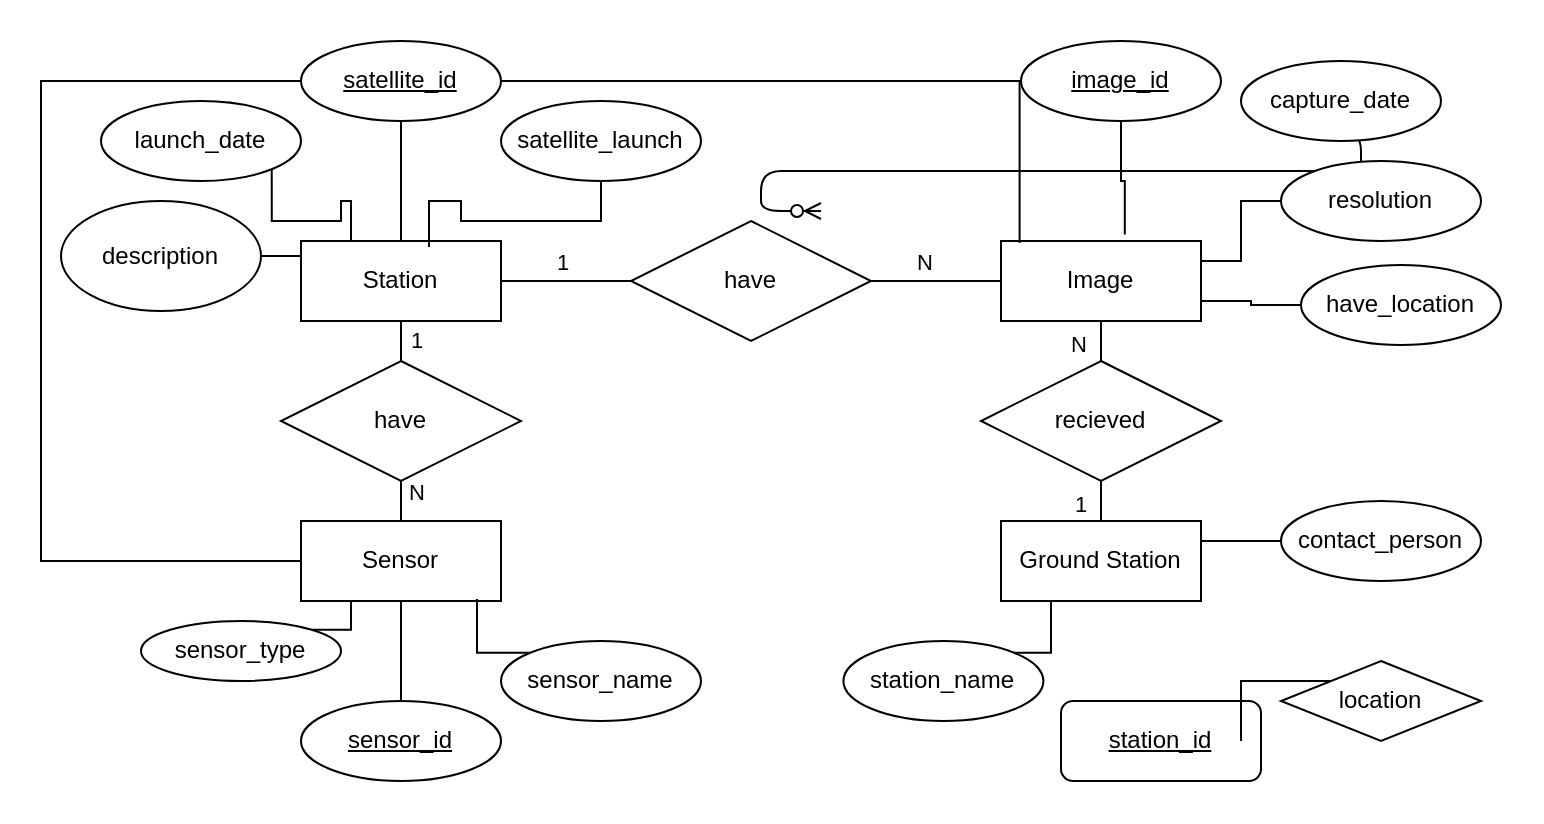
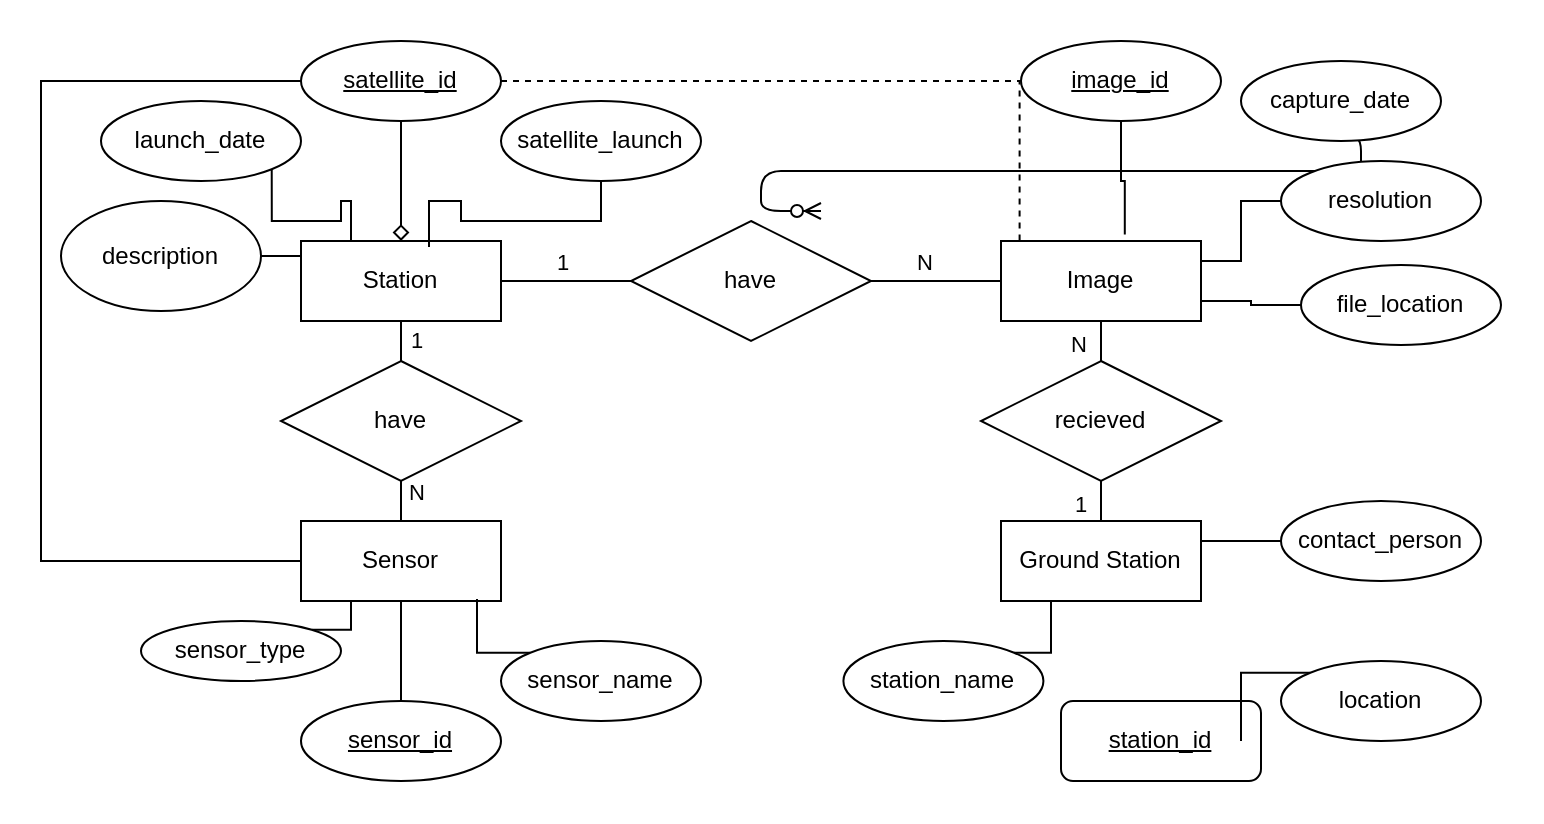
  <mxCell id="0" />
  <mxCell id="1" parent="0" />
  <mxCell id="2" value="" style="edgeStyle=entityRelationEdgeStyle;endArrow=ERzeroToMany;startArrow=ERone;endFill=1;startFill=0;" parent="1" edge="1"><mxGeometry width="100" height="100" relative="1" as="geometry"><mxPoint x="650" y="65" as="sourcePoint" /><mxPoint x="410" y="105" as="targetPoint" /></mxGeometry></mxCell>
  <mxCell id="3" style="edgeStyle=orthogonalEdgeStyle;rounded=0;orthogonalLoop=1;jettySize=auto;html=1;exitX=1;exitY=0.5;exitDx=0;exitDy=0;entryX=0;entryY=0.5;entryDx=0;entryDy=0;endArrow=none;endFill=0;" edge="1" parent="1" source="6" target="9"><mxGeometry relative="1" as="geometry" /></mxCell>
  <mxCell id="4" value="1" style="edgeLabel;html=1;align=center;verticalAlign=middle;resizable=0;points=[];" vertex="1" connectable="0" parent="3"><mxGeometry x="0.202" y="1" relative="1" as="geometry"><mxPoint x="-9" y="-9" as="offset" /></mxGeometry></mxCell>
  <mxCell id="5" style="edgeStyle=orthogonalEdgeStyle;rounded=0;orthogonalLoop=1;jettySize=auto;html=1;exitX=0.5;exitY=1;exitDx=0;exitDy=0;entryX=0.5;entryY=0;entryDx=0;entryDy=0;endArrow=none;endFill=0;" edge="1" parent="1" source="6" target="15"><mxGeometry relative="1" as="geometry" /></mxCell>
  <mxCell id="6" value="Station" style="whiteSpace=wrap;html=1;align=center;" vertex="1" parent="1"><mxGeometry x="150" y="120" width="100" height="40" as="geometry" /></mxCell>
  <mxCell id="7" style="edgeStyle=orthogonalEdgeStyle;rounded=0;orthogonalLoop=1;jettySize=auto;html=1;exitX=1;exitY=0.5;exitDx=0;exitDy=0;entryX=0;entryY=0.5;entryDx=0;entryDy=0;endArrow=none;endFill=0;" edge="1" parent="1" source="9" target="12"><mxGeometry relative="1" as="geometry" /></mxCell>
  <mxCell id="8" value="N" style="edgeLabel;html=1;align=center;verticalAlign=middle;resizable=0;points=[];" vertex="1" connectable="0" parent="7"><mxGeometry x="-0.187" relative="1" as="geometry"><mxPoint y="-10" as="offset" /></mxGeometry></mxCell>
  <mxCell id="9" value="have" style="shape=rhombus;perimeter=rhombusPerimeter;whiteSpace=wrap;html=1;align=center;" vertex="1" parent="1"><mxGeometry x="315" y="110" width="120" height="60" as="geometry" /></mxCell>
  <mxCell id="10" value="Ground Station" style="whiteSpace=wrap;html=1;align=center;" vertex="1" parent="1"><mxGeometry x="500" y="260" width="100" height="40" as="geometry" /></mxCell>
  <mxCell id="11" value="" style="edgeStyle=orthogonalEdgeStyle;rounded=0;orthogonalLoop=1;jettySize=auto;html=1;endArrow=none;endFill=0;" edge="1" parent="1" source="12" target="19"><mxGeometry relative="1" as="geometry" /></mxCell>
  <mxCell id="12" value="Image" style="whiteSpace=wrap;html=1;align=center;" vertex="1" parent="1"><mxGeometry x="500" y="120" width="100" height="40" as="geometry" /></mxCell>
  <mxCell id="13" value="Sensor" style="whiteSpace=wrap;html=1;align=center;" vertex="1" parent="1"><mxGeometry x="150" y="260" width="100" height="40" as="geometry" /></mxCell>
  <mxCell id="14" style="edgeStyle=orthogonalEdgeStyle;rounded=0;orthogonalLoop=1;jettySize=auto;html=1;exitX=0.5;exitY=1;exitDx=0;exitDy=0;entryX=0.5;entryY=0;entryDx=0;entryDy=0;endArrow=none;endFill=0;" edge="1" parent="1" source="15" target="13"><mxGeometry relative="1" as="geometry" /></mxCell>
  <mxCell id="15" value="have" style="shape=rhombus;perimeter=rhombusPerimeter;whiteSpace=wrap;html=1;align=center;" vertex="1" parent="1"><mxGeometry x="140" y="180" width="120" height="60" as="geometry" /></mxCell>
  <mxCell id="16" value="1" style="edgeLabel;html=1;align=center;verticalAlign=middle;resizable=0;points=[];" vertex="1" connectable="0" parent="1"><mxGeometry x="289.824" y="140" as="geometry"><mxPoint x="-82" y="29" as="offset" /></mxGeometry></mxCell>
  <mxCell id="17" value="N" style="edgeLabel;html=1;align=center;verticalAlign=middle;resizable=0;points=[];" vertex="1" connectable="0" parent="1"><mxGeometry x="470.471" y="132" as="geometry"><mxPoint x="-263" y="113" as="offset" /></mxGeometry></mxCell>
  <mxCell id="18" value="" style="edgeStyle=orthogonalEdgeStyle;rounded=0;orthogonalLoop=1;jettySize=auto;html=1;endArrow=none;endFill=0;" edge="1" parent="1" source="19" target="10"><mxGeometry relative="1" as="geometry" /></mxCell>
  <mxCell id="19" value="recieved" style="shape=rhombus;perimeter=rhombusPerimeter;whiteSpace=wrap;html=1;align=center;" vertex="1" parent="1"><mxGeometry x="490" y="180" width="120" height="60" as="geometry" /></mxCell>
  <mxCell id="20" value="N" style="edgeLabel;html=1;align=center;verticalAlign=middle;resizable=0;points=[];" vertex="1" connectable="0" parent="1"><mxGeometry x="471.207" y="140" as="geometry"><mxPoint x="67" y="31" as="offset" /></mxGeometry></mxCell>
  <mxCell id="21" value="1" style="edgeLabel;html=1;align=center;verticalAlign=middle;resizable=0;points=[];" vertex="1" connectable="0" parent="1"><mxGeometry x="290.31" y="140" as="geometry"><mxPoint x="249" y="111" as="offset" /></mxGeometry></mxCell>
- <mxCell id="22" style="edgeStyle=orthogonalEdgeStyle;rounded=0;orthogonalLoop=1;jettySize=auto;html=1;entryX=0.5;entryY=0;entryDx=0;entryDy=0;endArrow=none;endFill=0;" edge="1" parent="1" source="25" target="6"><mxGeometry relative="1" as="geometry" /></mxCell>
- <mxCell id="23" style="edgeStyle=orthogonalEdgeStyle;rounded=0;orthogonalLoop=1;jettySize=auto;html=1;exitX=1;exitY=0.5;exitDx=0;exitDy=0;entryX=0.093;entryY=0.025;entryDx=0;entryDy=0;entryPerimeter=0;endArrow=none;endFill=0;" edge="1" parent="1" source="25" target="12"><mxGeometry relative="1" as="geometry" /></mxCell>
+ <mxCell id="22" style="edgeStyle=orthogonalEdgeStyle;rounded=0;orthogonalLoop=1;jettySize=auto;html=1;entryX=0.5;entryY=0;entryDx=0;entryDy=0;endArrow=diamond;endFill=0;" edge="1" parent="1" source="25" target="6"><mxGeometry relative="1" as="geometry" /></mxCell>
+ <mxCell id="23" style="edgeStyle=orthogonalEdgeStyle;rounded=0;orthogonalLoop=1;jettySize=auto;html=1;exitX=1;exitY=0.5;exitDx=0;exitDy=0;entryX=0.093;entryY=0.025;entryDx=0;entryDy=0;entryPerimeter=0;endArrow=none;endFill=0;dashed=1;" edge="1" parent="1" source="25" target="12"><mxGeometry relative="1" as="geometry" /></mxCell>
  <mxCell id="24" style="edgeStyle=orthogonalEdgeStyle;rounded=0;orthogonalLoop=1;jettySize=auto;html=1;exitX=0;exitY=0.5;exitDx=0;exitDy=0;entryX=0;entryY=0.5;entryDx=0;entryDy=0;endArrow=none;endFill=0;" edge="1" parent="1" source="25" target="13"><mxGeometry relative="1" as="geometry"><mxPoint x="20" y="280" as="targetPoint" /><Array as="points"><mxPoint x="20" y="40" /><mxPoint x="20" y="280" /></Array></mxGeometry></mxCell>
  <mxCell id="25" value="satellite_id" style="ellipse;whiteSpace=wrap;html=1;align=center;fontStyle=4;" vertex="1" parent="1"><mxGeometry x="150" y="20" width="100" height="40" as="geometry" /></mxCell>
  <mxCell id="26" style="edgeStyle=orthogonalEdgeStyle;rounded=0;orthogonalLoop=1;jettySize=auto;html=1;exitX=1;exitY=1;exitDx=0;exitDy=0;entryX=0.25;entryY=0;entryDx=0;entryDy=0;endArrow=none;endFill=0;" edge="1" parent="1" source="27" target="6"><mxGeometry relative="1" as="geometry" /></mxCell>
  <mxCell id="27" value="launch_date" style="ellipse;whiteSpace=wrap;html=1;align=center;" vertex="1" parent="1"><mxGeometry x="50" y="50" width="100" height="40" as="geometry" /></mxCell>
  <mxCell id="28" style="edgeStyle=orthogonalEdgeStyle;rounded=0;orthogonalLoop=1;jettySize=auto;html=1;entryX=0.64;entryY=0.075;entryDx=0;entryDy=0;entryPerimeter=0;endArrow=none;endFill=0;" edge="1" parent="1" source="29" target="6"><mxGeometry relative="1" as="geometry" /></mxCell>
  <mxCell id="29" value="satellite_launch" style="ellipse;whiteSpace=wrap;html=1;align=center;" vertex="1" parent="1"><mxGeometry x="250" y="50" width="100" height="40" as="geometry" /></mxCell>
  <mxCell id="30" value="" style="edgeStyle=orthogonalEdgeStyle;rounded=0;orthogonalLoop=1;jettySize=auto;html=1;endArrow=none;endFill=0;" edge="1" parent="1" source="31" target="6"><mxGeometry relative="1" as="geometry" /></mxCell>
  <mxCell id="31" value="description" style="ellipse;whiteSpace=wrap;html=1;align=center;" vertex="1" parent="1"><mxGeometry x="30" y="100" width="100" height="55" as="geometry" /></mxCell>
  <mxCell id="32" style="edgeStyle=orthogonalEdgeStyle;rounded=0;orthogonalLoop=1;jettySize=auto;html=1;entryX=0.619;entryY=-0.081;entryDx=0;entryDy=0;entryPerimeter=0;strokeColor=default;endArrow=none;endFill=0;" edge="1" parent="1" source="33" target="12"><mxGeometry relative="1" as="geometry"><mxPoint x="560" y="110" as="targetPoint" /></mxGeometry></mxCell>
  <mxCell id="33" value="image_id" style="ellipse;whiteSpace=wrap;html=1;align=center;fontStyle=4;" vertex="1" parent="1"><mxGeometry x="510" y="20" width="100" height="40" as="geometry" /></mxCell>
  <mxCell id="34" style="edgeStyle=orthogonalEdgeStyle;rounded=0;orthogonalLoop=1;jettySize=auto;html=1;exitX=0;exitY=0.5;exitDx=0;exitDy=0;entryX=1;entryY=0.75;entryDx=0;entryDy=0;endArrow=none;endFill=0;" edge="1" parent="1" source="35" target="12"><mxGeometry relative="1" as="geometry" /></mxCell>
- <mxCell id="35" value="have_location" style="ellipse;whiteSpace=wrap;html=1;align=center;" vertex="1" parent="1"><mxGeometry x="650" y="132" width="100" height="40" as="geometry" /></mxCell>
+ <mxCell id="35" value="file_location" style="ellipse;whiteSpace=wrap;html=1;align=center;" vertex="1" parent="1"><mxGeometry x="650" y="132" width="100" height="40" as="geometry" /></mxCell>
  <mxCell id="36" style="edgeStyle=orthogonalEdgeStyle;rounded=0;orthogonalLoop=1;jettySize=auto;html=1;exitX=0;exitY=0.5;exitDx=0;exitDy=0;entryX=1;entryY=0.25;entryDx=0;entryDy=0;endArrow=none;endFill=0;" edge="1" parent="1" source="37" target="12"><mxGeometry relative="1" as="geometry" /></mxCell>
  <mxCell id="37" value="resolution" style="ellipse;whiteSpace=wrap;html=1;align=center;" vertex="1" parent="1"><mxGeometry x="640" y="80" width="100" height="40" as="geometry" /></mxCell>
  <mxCell id="38" value="capture_date" style="ellipse;whiteSpace=wrap;html=1;align=center;" vertex="1" parent="1"><mxGeometry x="620" y="30" width="100" height="40" as="geometry" /></mxCell>
  <mxCell id="39" style="edgeStyle=orthogonalEdgeStyle;rounded=0;orthogonalLoop=1;jettySize=auto;html=1;exitX=0.5;exitY=0;exitDx=0;exitDy=0;entryX=0.5;entryY=1;entryDx=0;entryDy=0;endArrow=none;endFill=0;" edge="1" parent="1" source="40" target="13"><mxGeometry relative="1" as="geometry" /></mxCell>
  <mxCell id="40" value="sensor_id" style="ellipse;whiteSpace=wrap;html=1;align=center;fontStyle=4;" vertex="1" parent="1"><mxGeometry x="150" y="350" width="100" height="40" as="geometry" /></mxCell>
  <mxCell id="41" style="edgeStyle=orthogonalEdgeStyle;rounded=0;orthogonalLoop=1;jettySize=auto;html=1;exitX=1;exitY=0;exitDx=0;exitDy=0;entryX=0.25;entryY=1;entryDx=0;entryDy=0;endArrow=none;endFill=0;" edge="1" parent="1" source="42" target="13"><mxGeometry relative="1" as="geometry" /></mxCell>
  <mxCell id="42" value="sensor_type" style="ellipse;whiteSpace=wrap;html=1;align=center;" vertex="1" parent="1"><mxGeometry x="70" y="310" width="100" height="30" as="geometry" /></mxCell>
  <mxCell id="43" style="edgeStyle=orthogonalEdgeStyle;rounded=0;orthogonalLoop=1;jettySize=auto;html=1;exitX=0;exitY=0;exitDx=0;exitDy=0;entryX=0.88;entryY=0.975;entryDx=0;entryDy=0;entryPerimeter=0;endArrow=none;endFill=0;" edge="1" parent="1" source="44" target="13"><mxGeometry relative="1" as="geometry" /></mxCell>
  <mxCell id="44" value="sensor_name" style="ellipse;whiteSpace=wrap;html=1;align=center;" vertex="1" parent="1"><mxGeometry x="250" y="320" width="100" height="40" as="geometry" /></mxCell>
  <mxCell id="45" value="station_id" style="whiteSpace=wrap;html=1;align=center;fontStyle=4;rounded=1;" vertex="1" parent="1"><mxGeometry x="530" y="350" width="100" height="40" as="geometry" /></mxCell>
  <mxCell id="46" style="edgeStyle=orthogonalEdgeStyle;rounded=0;orthogonalLoop=1;jettySize=auto;html=1;exitX=0;exitY=0;exitDx=0;exitDy=0;endArrow=none;endFill=0;" edge="1" parent="1" source="47" target="45"><mxGeometry relative="1" as="geometry" /></mxCell>
- <mxCell id="47" value="location" style="rhombus;whiteSpace=wrap;html=1;align=center;" vertex="1" parent="1"><mxGeometry x="640" y="330" width="100" height="40" as="geometry" /></mxCell>
+ <mxCell id="47" value="location" style="ellipse;whiteSpace=wrap;html=1;align=center;" vertex="1" parent="1"><mxGeometry x="640" y="330" width="100" height="40" as="geometry" /></mxCell>
  <mxCell id="48" style="edgeStyle=orthogonalEdgeStyle;rounded=0;orthogonalLoop=1;jettySize=auto;html=1;entryX=1;entryY=0.25;entryDx=0;entryDy=0;endArrow=none;endFill=0;" edge="1" parent="1" source="49" target="10"><mxGeometry relative="1" as="geometry" /></mxCell>
  <mxCell id="49" value="contact_person" style="ellipse;whiteSpace=wrap;html=1;align=center;" vertex="1" parent="1"><mxGeometry x="640" y="250" width="100" height="40" as="geometry" /></mxCell>
  <mxCell id="50" style="edgeStyle=orthogonalEdgeStyle;rounded=0;orthogonalLoop=1;jettySize=auto;html=1;exitX=1;exitY=0;exitDx=0;exitDy=0;entryX=0.25;entryY=1;entryDx=0;entryDy=0;endArrow=none;endFill=0;" edge="1" parent="1" source="51" target="10"><mxGeometry relative="1" as="geometry" /></mxCell>
  <mxCell id="51" value="station_name" style="ellipse;whiteSpace=wrap;html=1;align=center;" vertex="1" parent="1"><mxGeometry x="421.21" y="320" width="100" height="40" as="geometry" /></mxCell>
